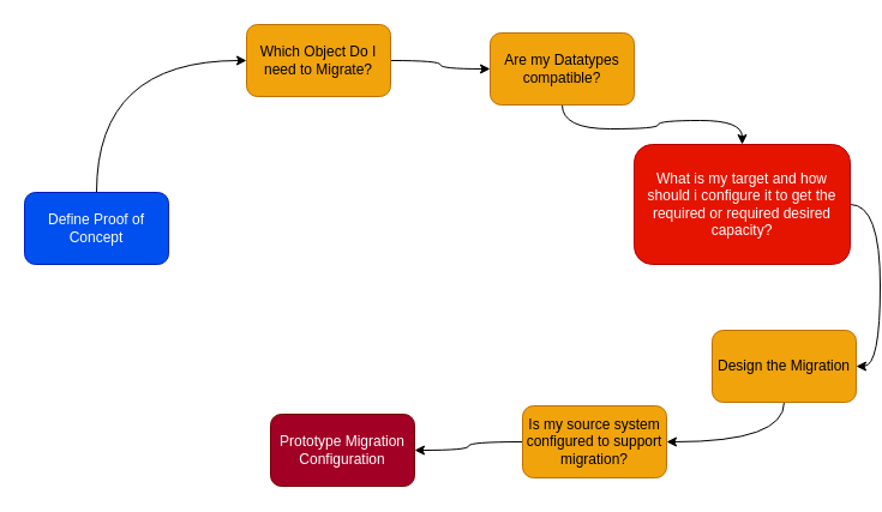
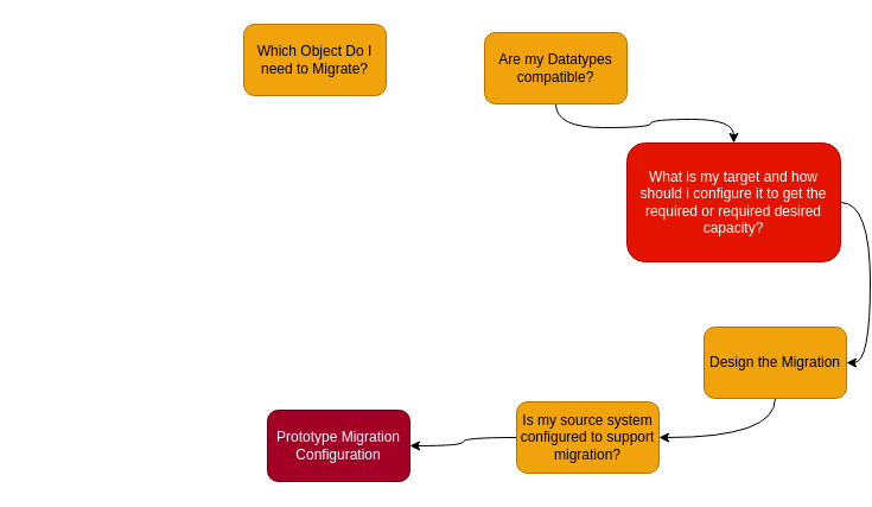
  <mxCell id="0" />
  <mxCell id="1" parent="0" />
- <mxCell id="2" style="edgeStyle=orthogonalEdgeStyle;curved=1;rounded=0;orthogonalLoop=1;jettySize=auto;html=1;entryX=0;entryY=0.5;entryDx=0;entryDy=0;exitX=0.5;exitY=0;exitDx=0;exitDy=0;" edge="1" parent="1" source="3" target="5"><mxGeometry relative="1" as="geometry" /></mxCell>
- <mxCell id="3" value="Define Proof of Concept" style="rounded=1;whiteSpace=wrap;html=1;fillColor=#0050ef;strokeColor=#001DBC;fontColor=#ffffff;" vertex="1" parent="1"><mxGeometry x="20" y="160" width="120" height="60" as="geometry" /></mxCell>
- <mxCell id="4" style="edgeStyle=orthogonalEdgeStyle;curved=1;rounded=0;orthogonalLoop=1;jettySize=auto;html=1;entryX=0;entryY=0.5;entryDx=0;entryDy=0;" edge="1" parent="1" source="5" target="7"><mxGeometry relative="1" as="geometry" /></mxCell>
  <mxCell id="5" value="Which Object Do I need to Migrate?" style="rounded=1;whiteSpace=wrap;html=1;fillColor=#f0a30a;strokeColor=#BD7000;fontColor=#000000;" vertex="1" parent="1"><mxGeometry x="205" y="20" width="120" height="60" as="geometry" /></mxCell>
  <mxCell id="6" style="edgeStyle=orthogonalEdgeStyle;curved=1;rounded=0;orthogonalLoop=1;jettySize=auto;html=1;entryX=0.5;entryY=0;entryDx=0;entryDy=0;" edge="1" parent="1" source="7" target="9"><mxGeometry relative="1" as="geometry" /></mxCell>
  <mxCell id="7" value="Are my Datatypes compatible?" style="rounded=1;whiteSpace=wrap;html=1;fillColor=#f0a30a;strokeColor=#BD7000;fontColor=#000000;" vertex="1" parent="1"><mxGeometry x="408" y="27" width="120" height="60" as="geometry" /></mxCell>
  <mxCell id="8" style="edgeStyle=orthogonalEdgeStyle;curved=1;rounded=0;orthogonalLoop=1;jettySize=auto;html=1;entryX=1;entryY=0.5;entryDx=0;entryDy=0;exitX=1;exitY=0.5;exitDx=0;exitDy=0;" edge="1" parent="1" source="9" target="11"><mxGeometry relative="1" as="geometry" /></mxCell>
  <mxCell id="9" value="What is my target and how should i configure it to get the required or required desired capacity?" style="rounded=1;whiteSpace=wrap;html=1;fillColor=#e51400;strokeColor=#B20000;fontColor=#ffffff;" vertex="1" parent="1"><mxGeometry x="528" y="120" width="180" height="100" as="geometry" /></mxCell>
  <mxCell id="10" style="edgeStyle=orthogonalEdgeStyle;curved=1;rounded=0;orthogonalLoop=1;jettySize=auto;html=1;entryX=1;entryY=0.5;entryDx=0;entryDy=0;exitX=0.5;exitY=1;exitDx=0;exitDy=0;" edge="1" parent="1" source="11" target="13"><mxGeometry relative="1" as="geometry" /></mxCell>
  <mxCell id="11" value="Design the Migration" style="whiteSpace=wrap;html=1;rounded=1;fillColor=#f0a30a;fontColor=#000000;strokeColor=#BD7000;" vertex="1" parent="1"><mxGeometry x="593" y="275" width="120" height="60" as="geometry" /></mxCell>
  <mxCell id="12" style="edgeStyle=orthogonalEdgeStyle;curved=1;rounded=0;orthogonalLoop=1;jettySize=auto;html=1;entryX=1;entryY=0.5;entryDx=0;entryDy=0;" edge="1" parent="1" source="13" target="14"><mxGeometry relative="1" as="geometry" /></mxCell>
  <mxCell id="13" value="Is my source system configured to support migration?" style="whiteSpace=wrap;html=1;rounded=1;fillColor=#f0a30a;fontColor=#000000;strokeColor=#BD7000;" vertex="1" parent="1"><mxGeometry x="435" y="338" width="120" height="60" as="geometry" /></mxCell>
  <mxCell id="14" value="Prototype Migration Configuration" style="whiteSpace=wrap;html=1;rounded=1;fillColor=#a20025;fontColor=#ffffff;strokeColor=#6F0000;" vertex="1" parent="1"><mxGeometry x="225" y="345" width="120" height="60" as="geometry" /></mxCell>
